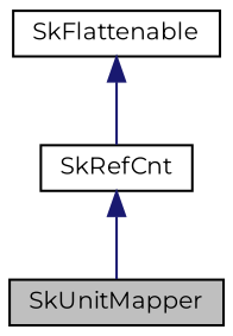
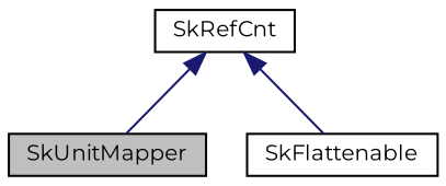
  digraph {
    fontname=Montserrat
    node [color=black fillcolor=white fontname=Montserrat fontsize=10 shape=record style=filled]
    edge [color=midnightblue dir=back fontname=Montserrat fontsize=10 labelfontname=FreeSans labelfontsize=10 style=solid]
    n1 [fillcolor=grey75 fontcolor=black height=0.2 label=SkUnitMapper width=0.4]
    n2 [height=0.2 label=SkFlattenable width=0.4]
    n3 [height=0.2 label=SkRefCnt width=0.4]
    n3 -> n1
-   n2 -> n3
+   n3 -> n2
  }
